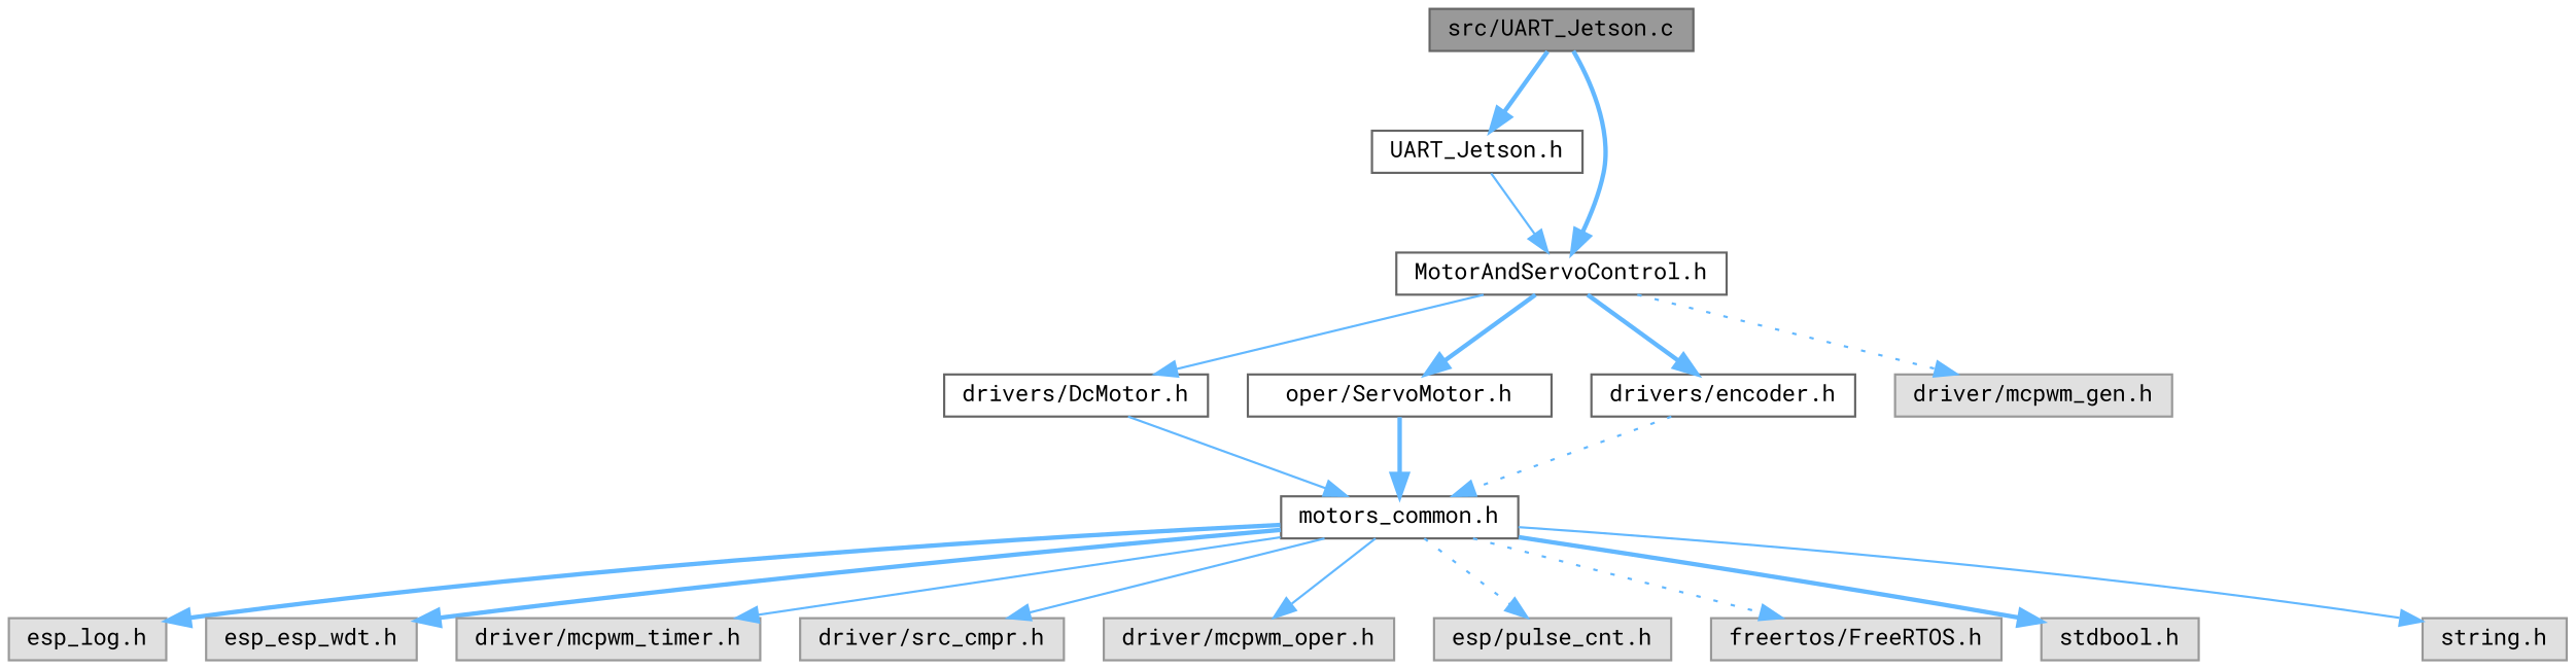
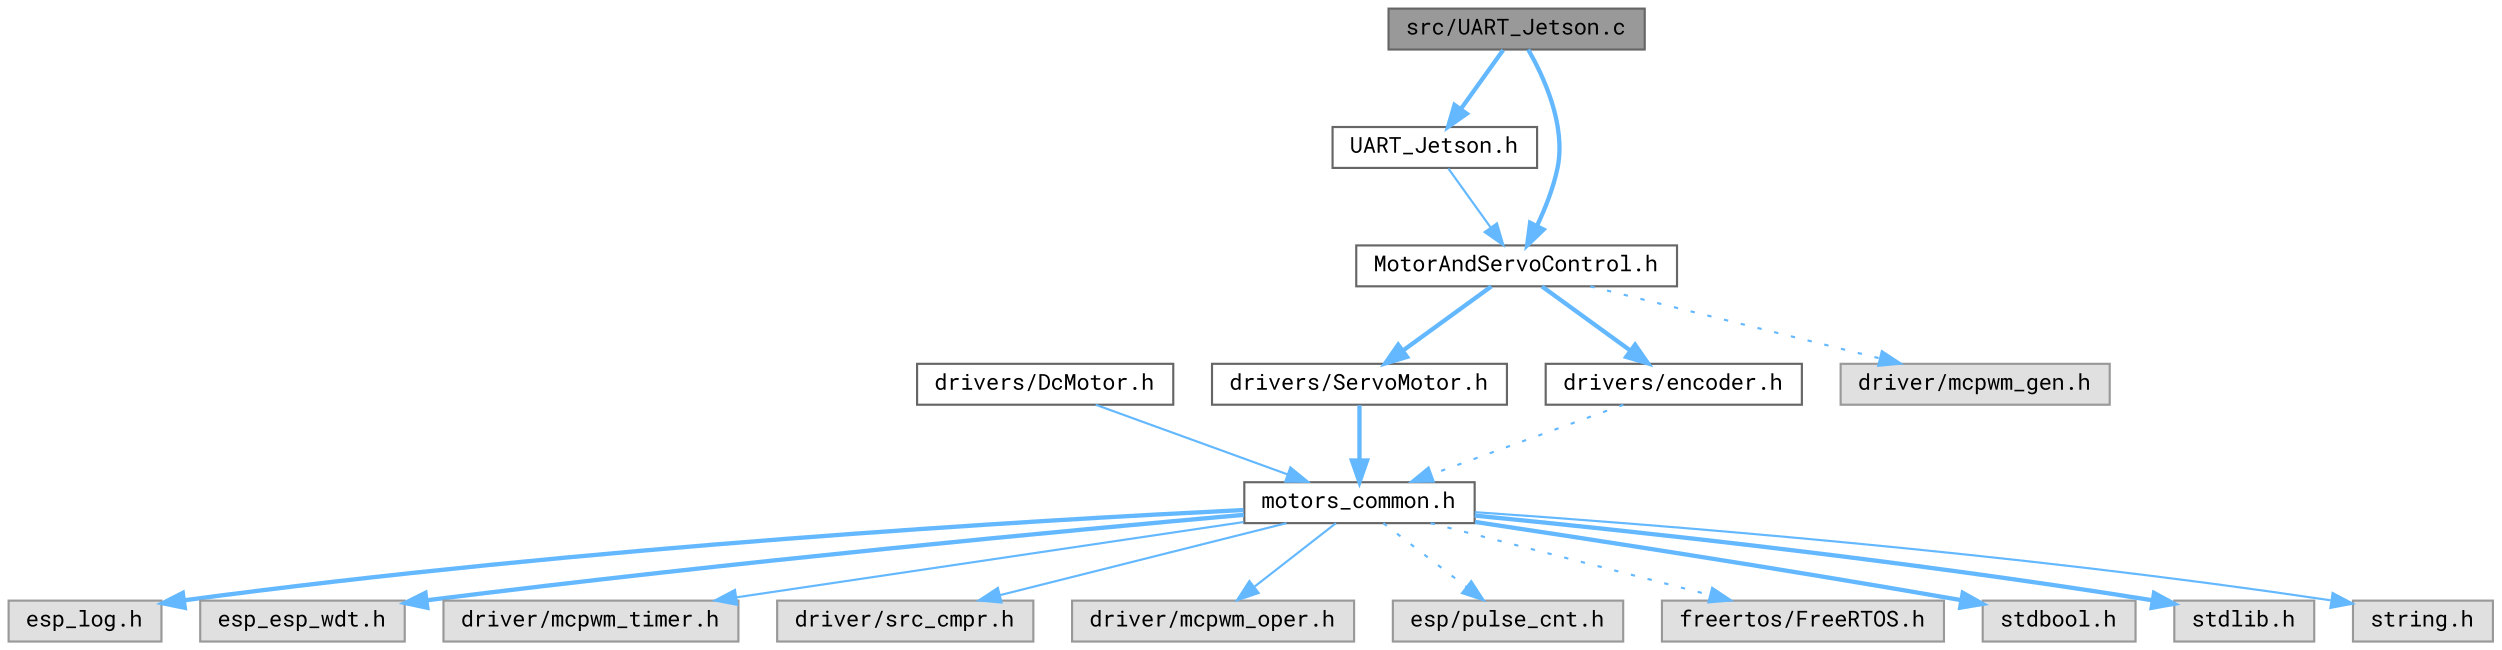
  digraph {
    fontname="Roboto Mono"
    node [color=grey60 fillcolor="#E0E0E0" fontname="Roboto Mono" fontsize=10 shape=box style=filled]
    edge [color=steelblue1 fontname="Roboto Mono" fontsize=10 labelfontname=Helvetica labelfontsize=10 style=bold]
    n1 [color=gray40 fillcolor=grey60 fontcolor=black height=0.2 label="src/UART_Jetson.c" width=0.4]
    n2 [color=grey40 fillcolor=white height=0.2 label="UART_Jetson.h" width=0.4]
    n3 [color=grey40 fillcolor=white height=0.2 label="MotorAndServoControl.h" width=0.4]
    n4 [color=grey40 fillcolor=white height=0.2 label="drivers/DcMotor.h" width=0.4]
-   n5 [color=grey40 fillcolor=white height=0.2 label="oper/ServoMotor.h" width=0.4]
+   n5 [color=grey40 fillcolor=white height=0.2 label="drivers/ServoMotor.h" width=0.4]
    n6 [color=grey40 fillcolor=white height=0.2 label="drivers/encoder.h" width=0.4]
    n7 [height=0.2 label="driver/mcpwm_gen.h" width=0.4]
    n8 [color=grey40 fillcolor=white height=0.2 label="motors_common.h" width=0.4]
    n9 [height=0.2 label="esp_log.h" width=0.4]
    n10 [height=0.2 label="esp_esp_wdt.h" width=0.4]
    n11 [height=0.2 label="driver/mcpwm_timer.h" width=0.4]
    n12 [height=0.2 label="driver/src_cmpr.h" width=0.4]
    n13 [height=0.2 label="driver/mcpwm_oper.h" width=0.4]
    n14 [height=0.2 label="esp/pulse_cnt.h" width=0.4]
    n15 [height=0.2 label="freertos/FreeRTOS.h" width=0.4]
    n16 [height=0.2 label="stdbool.h" width=0.4]
+   n17 [height=0.2 label="stdlib.h" width=0.4]
    n18 [height=0.2 label="string.h" width=0.4]
    n1 -> n2
    n1 -> n3
    n2 -> n3 [style=solid]
-   n3 -> n4 [style=solid]
    n3 -> n5
    n3 -> n6
    n3 -> n7 [style=dotted]
    n4 -> n8 [style=solid]
    n5 -> n8
    n6 -> n8 [style=dotted]
    n8 -> n9
    n8 -> n10
    n8 -> n11 [style=solid]
    n8 -> n12 [style=solid]
    n8 -> n13 [style=solid]
    n8 -> n14 [style=dotted]
    n8 -> n15 [style=dotted]
    n8 -> n16
+   n8 -> n17
    n8 -> n18 [style=solid]
  }
